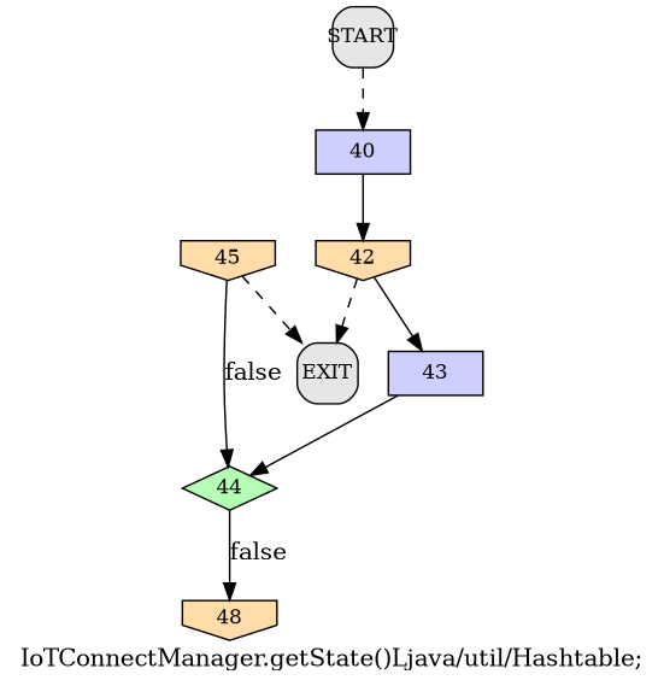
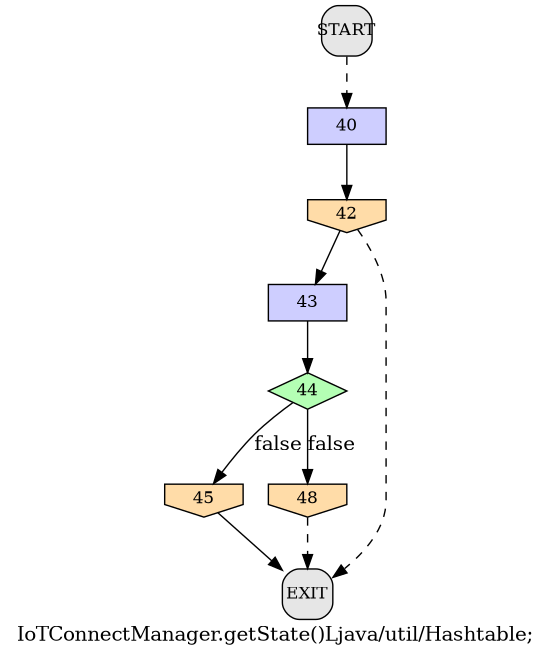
  digraph {
    label="IoTConnectManager.getState()Ljava/util/Hashtable;"
    node [fillcolor="#FFDCA8" fixedsize=true fontsize=12 shape=box style=filled]
    edge [style=solid]
    n1 [fillcolor="#CECEFF" height=0.36 label=40 width=0.78]
    n2 [height=0.36 label=42 shape=invhouse width=0.78]
    n3 [fillcolor="#CECEFF" height=0.36 label=43 width=0.78]
    n4 [fillcolor="#E6E6E6" height=0.5 label=EXIT style="filled, rounded" width=0.5]
    n5 [fillcolor="#B4FFB4" height=0.36 label=44 shape=diamond width=0.78]
    n6 [height=0.36 label=45 shape=invhouse width=0.78]
    n7 [height=0.36 label=48 shape=invhouse width=0.78]
    n8 [fillcolor="#E6E6E6" height=0.5 label=START style="filled, rounded" width=0.5]
    n1 -> n2
    n2 -> n3
    n2 -> n4 [style=dashed]
    n3 -> n5
-   n6 -> n5 [label=false]
+   n5 -> n6 [label=false]
    n5 -> n7 [label=false]
-   n6 -> n4 [style=dashed]
+   n6 -> n4
+   n7 -> n4 [style=dashed]
    n8 -> n1 [style=dashed]
  }
